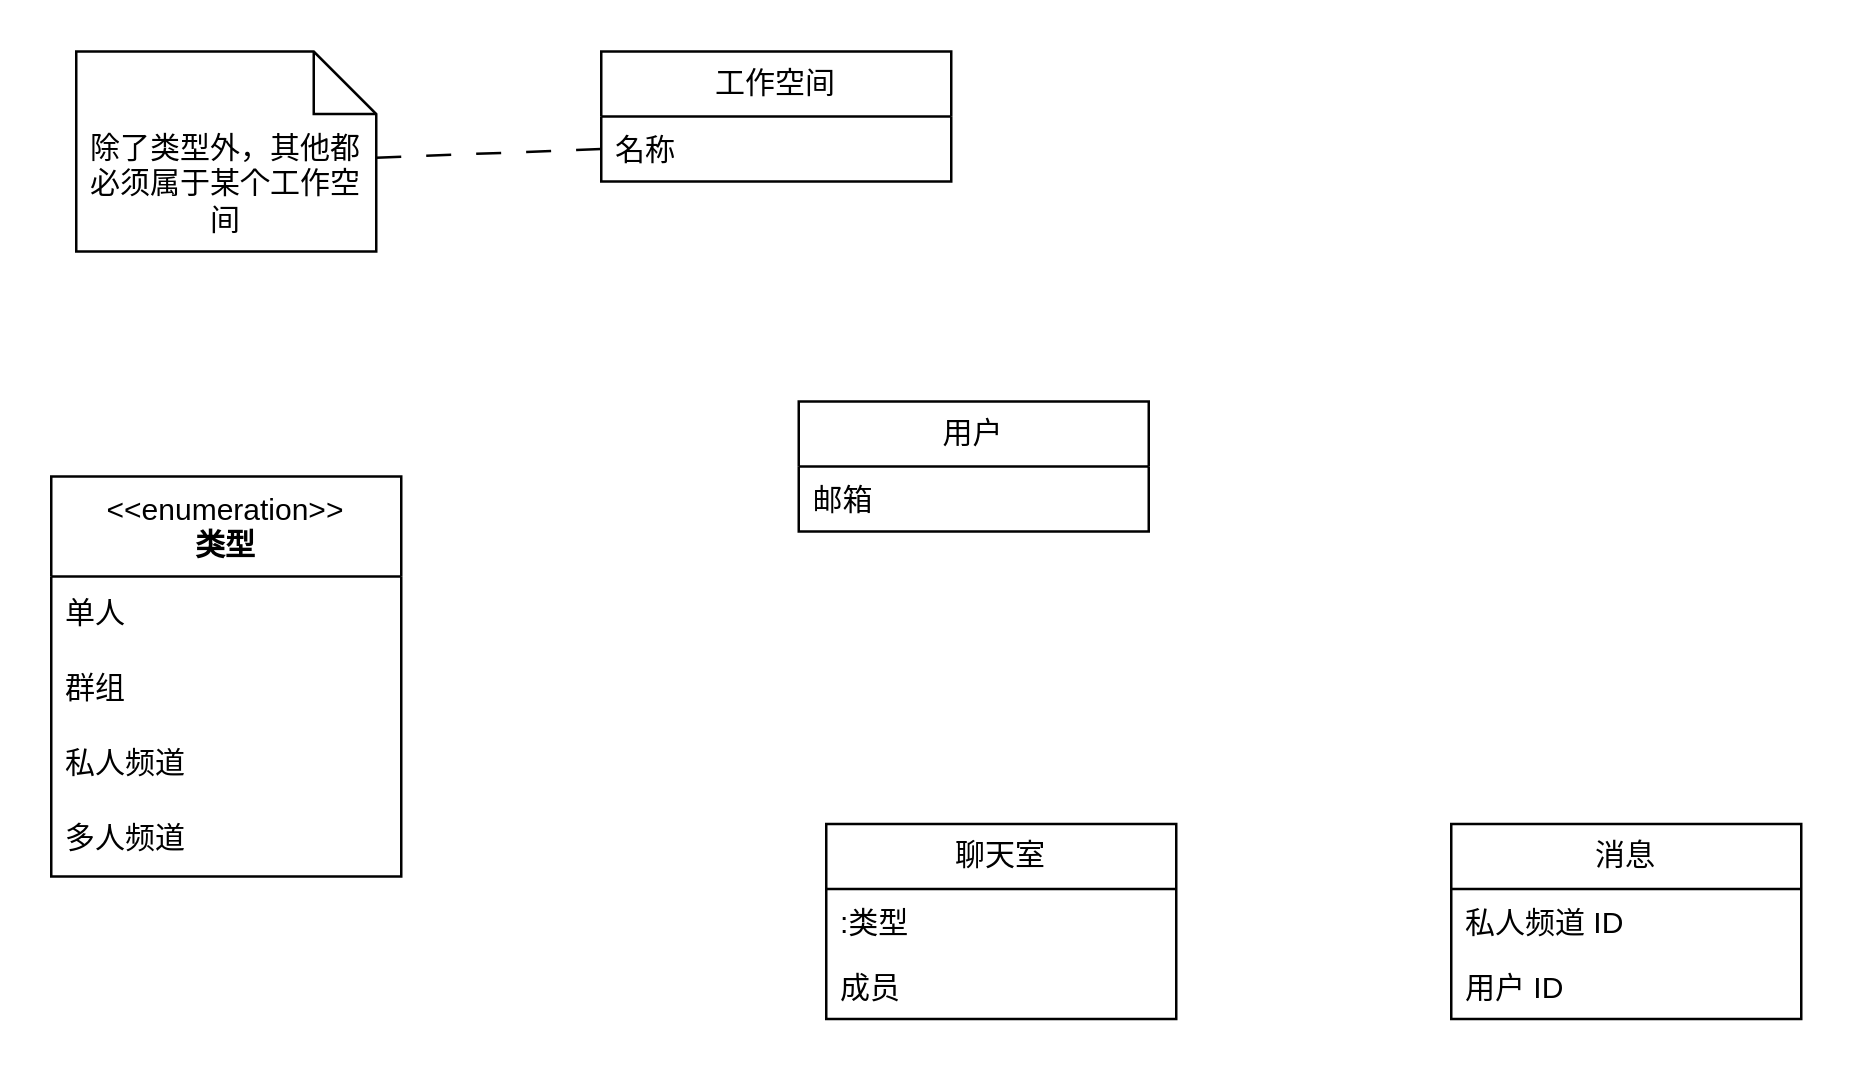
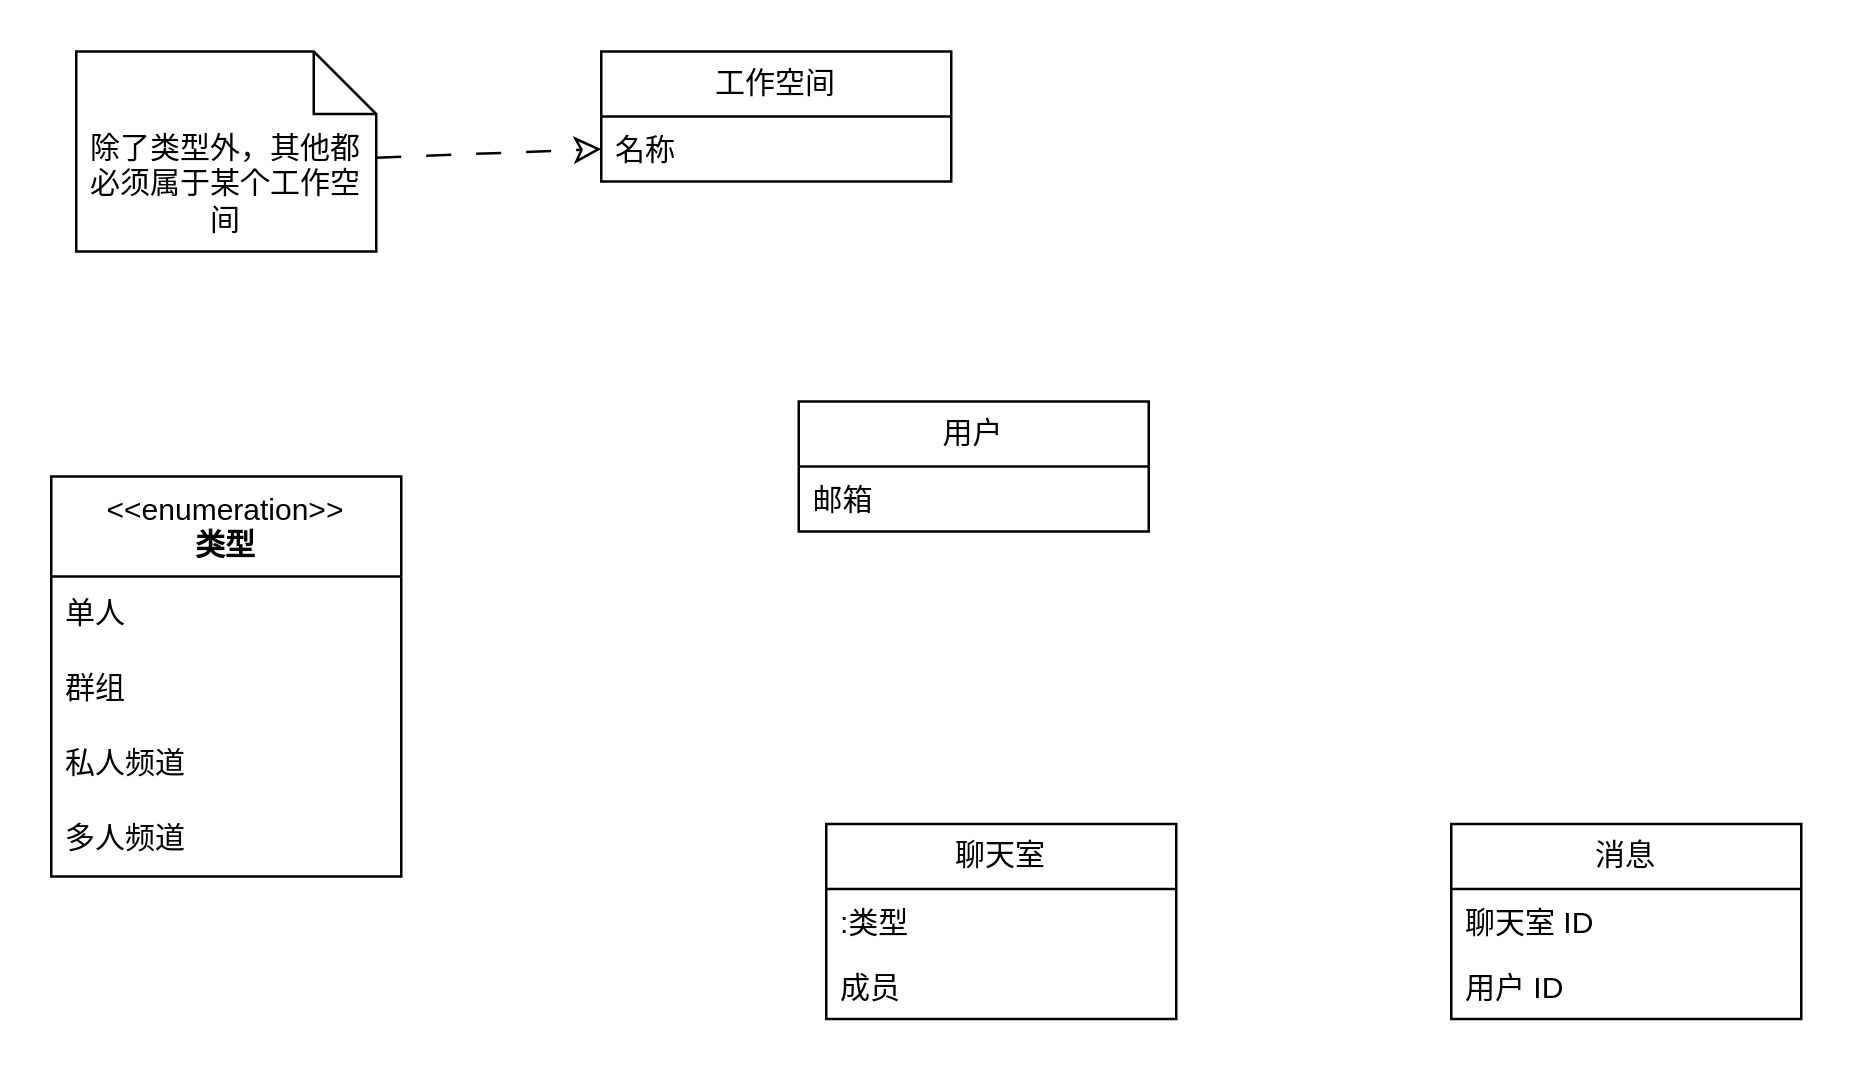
  <mxCell id="0" />
  <mxCell id="1" parent="0" />
  <mxCell id="2" value="工作空间" style="swimlane;fontStyle=0;childLayout=stackLayout;horizontal=1;startSize=26;fillColor=none;horizontalStack=0;resizeParent=1;resizeParentMax=0;resizeLast=0;collapsible=1;marginBottom=0;whiteSpace=wrap;html=1;" parent="1" vertex="1"><mxGeometry x="240" y="20" width="140" height="52" as="geometry" /></mxCell>
  <mxCell id="3" value="名称" style="text;strokeColor=none;fillColor=none;align=left;verticalAlign=top;spacingLeft=4;spacingRight=4;overflow=hidden;rotatable=0;points=[[0,0.5],[1,0.5]];portConstraint=eastwest;whiteSpace=wrap;html=1;" parent="2" vertex="1"><mxGeometry y="26" width="140" height="26" as="geometry" /></mxCell>
  <mxCell id="4" value="用户" style="swimlane;fontStyle=0;childLayout=stackLayout;horizontal=1;startSize=26;fillColor=none;horizontalStack=0;resizeParent=1;resizeParentMax=0;resizeLast=0;collapsible=1;marginBottom=0;whiteSpace=wrap;html=1;" parent="1" vertex="1"><mxGeometry x="319" y="160" width="140" height="52" as="geometry" /></mxCell>
  <mxCell id="5" value="邮箱" style="text;strokeColor=none;fillColor=none;align=left;verticalAlign=top;spacingLeft=4;spacingRight=4;overflow=hidden;rotatable=0;points=[[0,0.5],[1,0.5]];portConstraint=eastwest;whiteSpace=wrap;html=1;" parent="4" vertex="1"><mxGeometry y="26" width="140" height="26" as="geometry" /></mxCell>
  <mxCell id="6" value="聊天室" style="swimlane;fontStyle=0;childLayout=stackLayout;horizontal=1;startSize=26;fillColor=none;horizontalStack=0;resizeParent=1;resizeParentMax=0;resizeLast=0;collapsible=1;marginBottom=0;whiteSpace=wrap;html=1;" parent="1" vertex="1"><mxGeometry x="330" y="329" width="140" height="78" as="geometry" /></mxCell>
  <mxCell id="7" value=":类型" style="text;strokeColor=none;fillColor=none;align=left;verticalAlign=top;spacingLeft=4;spacingRight=4;overflow=hidden;rotatable=0;points=[[0,0.5],[1,0.5]];portConstraint=eastwest;whiteSpace=wrap;html=1;" parent="6" vertex="1"><mxGeometry y="26" width="140" height="26" as="geometry" /></mxCell>
  <mxCell id="8" value="成员" style="text;strokeColor=none;fillColor=none;align=left;verticalAlign=top;spacingLeft=4;spacingRight=4;overflow=hidden;rotatable=0;points=[[0,0.5],[1,0.5]];portConstraint=eastwest;whiteSpace=wrap;html=1;" parent="6" vertex="1"><mxGeometry y="52" width="140" height="26" as="geometry" /></mxCell>
  <mxCell id="9" value="消息" style="swimlane;fontStyle=0;childLayout=stackLayout;horizontal=1;startSize=26;fillColor=none;horizontalStack=0;resizeParent=1;resizeParentMax=0;resizeLast=0;collapsible=1;marginBottom=0;whiteSpace=wrap;html=1;" parent="1" vertex="1"><mxGeometry x="580" y="329" width="140" height="78" as="geometry" /></mxCell>
- <mxCell id="10" value="私人频道 ID" style="text;strokeColor=none;fillColor=none;align=left;verticalAlign=top;spacingLeft=4;spacingRight=4;overflow=hidden;rotatable=0;points=[[0,0.5],[1,0.5]];portConstraint=eastwest;whiteSpace=wrap;html=1;" parent="9" vertex="1"><mxGeometry y="26" width="140" height="26" as="geometry" /></mxCell>
+ <mxCell id="10" value="聊天室 ID" style="text;strokeColor=none;fillColor=none;align=left;verticalAlign=top;spacingLeft=4;spacingRight=4;overflow=hidden;rotatable=0;points=[[0,0.5],[1,0.5]];portConstraint=eastwest;whiteSpace=wrap;html=1;" parent="9" vertex="1"><mxGeometry y="26" width="140" height="26" as="geometry" /></mxCell>
  <mxCell id="11" value="用户 ID" style="text;strokeColor=none;fillColor=none;align=left;verticalAlign=top;spacingLeft=4;spacingRight=4;overflow=hidden;rotatable=0;points=[[0,0.5],[1,0.5]];portConstraint=eastwest;whiteSpace=wrap;html=1;" parent="9" vertex="1"><mxGeometry y="52" width="140" height="26" as="geometry" /></mxCell>
  <mxCell id="12" value="&amp;lt;&amp;lt;enumeration&amp;gt;&amp;gt;&lt;br&gt;&lt;b&gt;类型&lt;/b&gt;" style="swimlane;fontStyle=0;align=center;verticalAlign=top;childLayout=stackLayout;horizontal=1;startSize=40;horizontalStack=0;resizeParent=1;resizeParentMax=0;resizeLast=0;collapsible=0;marginBottom=0;html=1;whiteSpace=wrap;" parent="1" vertex="1"><mxGeometry x="20" y="190" width="140" height="160" as="geometry" /></mxCell>
  <mxCell id="13" value="单人" style="text;html=1;strokeColor=none;fillColor=none;align=left;verticalAlign=middle;spacingLeft=4;spacingRight=4;overflow=hidden;rotatable=0;points=[[0,0.5],[1,0.5]];portConstraint=eastwest;whiteSpace=wrap;" parent="12" vertex="1"><mxGeometry y="40" width="140" height="30" as="geometry" /></mxCell>
  <mxCell id="14" value="群组" style="text;html=1;strokeColor=none;fillColor=none;align=left;verticalAlign=middle;spacingLeft=4;spacingRight=4;overflow=hidden;rotatable=0;points=[[0,0.5],[1,0.5]];portConstraint=eastwest;whiteSpace=wrap;" parent="12" vertex="1"><mxGeometry y="70" width="140" height="30" as="geometry" /></mxCell>
  <mxCell id="15" value="私人频道" style="text;html=1;strokeColor=none;fillColor=none;align=left;verticalAlign=middle;spacingLeft=4;spacingRight=4;overflow=hidden;rotatable=0;points=[[0,0.5],[1,0.5]];portConstraint=eastwest;whiteSpace=wrap;" parent="12" vertex="1"><mxGeometry y="100" width="140" height="30" as="geometry" /></mxCell>
  <mxCell id="16" value="多人&lt;span style=&quot;background-color: initial;&quot;&gt;频道&lt;/span&gt;" style="text;html=1;strokeColor=none;fillColor=none;align=left;verticalAlign=middle;spacingLeft=4;spacingRight=4;overflow=hidden;rotatable=0;points=[[0,0.5],[1,0.5]];portConstraint=eastwest;whiteSpace=wrap;" parent="12" vertex="1"><mxGeometry y="130" width="140" height="30" as="geometry" /></mxCell>
  <mxCell id="17" value="除了类型外，其他都必须属于某个工作空间" style="shape=note2;boundedLbl=1;whiteSpace=wrap;html=1;size=25;verticalAlign=top;align=center;" parent="1" vertex="1"><mxGeometry x="30" y="20" width="120" height="80" as="geometry" /></mxCell>
- <mxCell id="18" value="" style="endArrow=none;startArrow=none;endFill=0;startFill=0;endSize=8;html=1;verticalAlign=bottom;dashed=1;labelBackgroundColor=none;dashPattern=10 10;rounded=0;exitX=0;exitY=0;exitDx=120;exitDy=42.5;exitPerimeter=0;entryX=0;entryY=0.5;entryDx=0;entryDy=0;" parent="1" source="17" target="3" edge="1"><mxGeometry x="-0.002" width="160" relative="1" as="geometry"><mxPoint x="130" y="140" as="sourcePoint" /><mxPoint x="239.58" y="80.606" as="targetPoint" /><mxPoint as="offset" /></mxGeometry></mxCell>
+ <mxCell id="18" value="" style="endArrow=classic;startArrow=none;endFill=0;startFill=0;endSize=8;html=1;verticalAlign=bottom;dashed=1;labelBackgroundColor=none;dashPattern=10 10;rounded=0;exitX=0;exitY=0;exitDx=120;exitDy=42.5;exitPerimeter=0;entryX=0;entryY=0.5;entryDx=0;entryDy=0;" parent="1" source="17" target="3" edge="1"><mxGeometry x="-0.002" width="160" relative="1" as="geometry"><mxPoint x="130" y="140" as="sourcePoint" /><mxPoint x="239.58" y="80.606" as="targetPoint" /><mxPoint as="offset" /></mxGeometry></mxCell>
